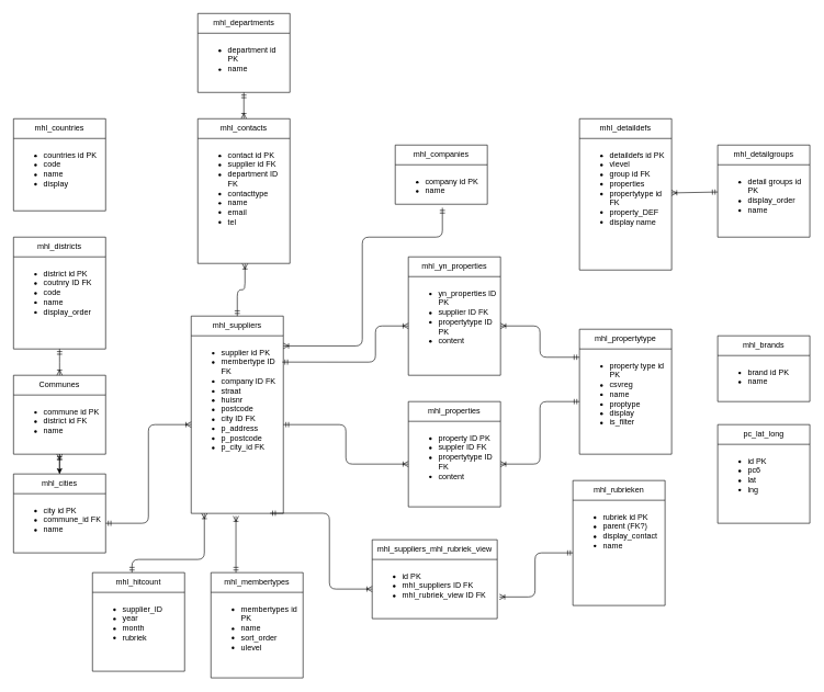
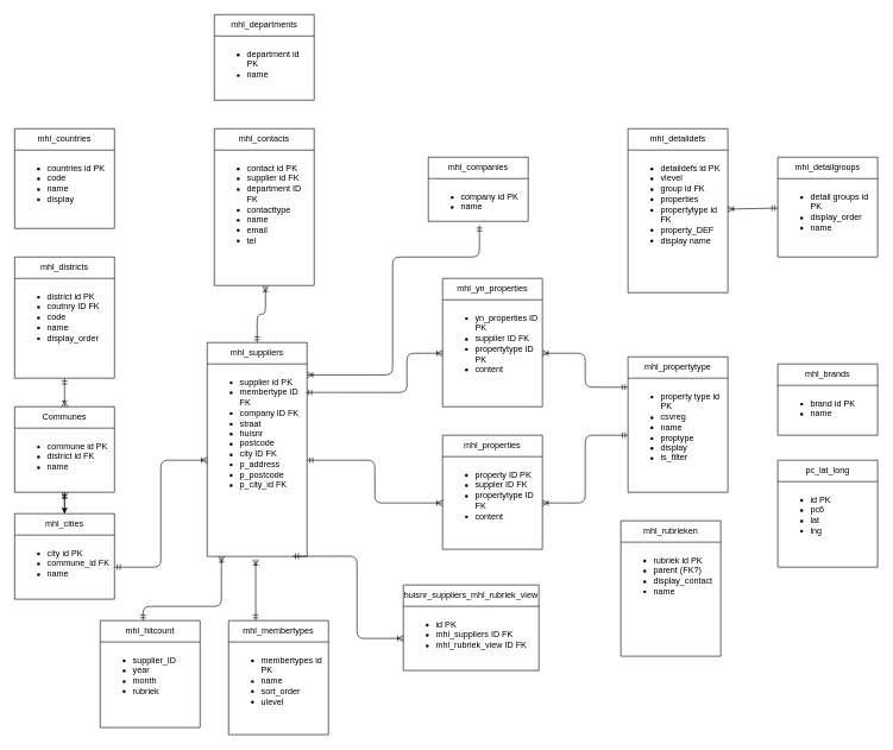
  <mxCell id="0" />
  <mxCell id="1" parent="0" />
  <mxCell id="2" value="mhl_brands" style="swimlane;fontStyle=0;childLayout=stackLayout;horizontal=1;startSize=30;horizontalStack=0;resizeParent=1;resizeParentMax=0;resizeLast=0;collapsible=1;marginBottom=0;whiteSpace=wrap;html=1;verticalAlign=top;" parent="1" vertex="1"><mxGeometry x="1090" y="510" width="140" height="100" as="geometry" /></mxCell>
  <mxCell id="3" value="&lt;ul&gt;&lt;li&gt;brand id PK&lt;/li&gt;&lt;li&gt;name&lt;/li&gt;&lt;/ul&gt;" style="text;strokeColor=none;fillColor=none;align=left;verticalAlign=top;spacingLeft=4;spacingRight=4;overflow=hidden;points=[[0,0.5],[1,0.5]];portConstraint=eastwest;rotatable=0;whiteSpace=wrap;html=1;" parent="2" vertex="1"><mxGeometry y="30" width="140" height="70" as="geometry" /></mxCell>
  <mxCell id="4" value="" style="edgeStyle=none;html=1;endArrow=ERmandOne;endFill=0;" parent="1" source="5" target="8" edge="1"><mxGeometry relative="1" as="geometry" /></mxCell>
  <mxCell id="5" value="mhl_cities" style="swimlane;fontStyle=0;childLayout=stackLayout;horizontal=1;startSize=30;horizontalStack=0;resizeParent=1;resizeParentMax=0;resizeLast=0;collapsible=1;marginBottom=0;whiteSpace=wrap;html=1;verticalAlign=top;" parent="1" vertex="1"><mxGeometry x="20" y="720" width="140" height="120" as="geometry" /></mxCell>
  <mxCell id="6" value="&lt;ul&gt;&lt;li&gt;city id PK&lt;/li&gt;&lt;li&gt;commune_id FK&lt;/li&gt;&lt;li&gt;name&lt;/li&gt;&lt;/ul&gt;" style="text;strokeColor=none;fillColor=none;align=left;verticalAlign=top;spacingLeft=4;spacingRight=4;overflow=hidden;points=[[0,0.5],[1,0.5]];portConstraint=eastwest;rotatable=0;whiteSpace=wrap;html=1;" parent="5" vertex="1"><mxGeometry y="30" width="140" height="90" as="geometry" /></mxCell>
  <mxCell id="7" value="Communes" style="swimlane;fontStyle=0;childLayout=stackLayout;horizontal=1;startSize=30;horizontalStack=0;resizeParent=1;resizeParentMax=0;resizeLast=0;collapsible=1;marginBottom=0;whiteSpace=wrap;html=1;verticalAlign=top;" parent="1" vertex="1"><mxGeometry x="20" y="570" width="140" height="120" as="geometry" /></mxCell>
  <mxCell id="8" value="&lt;ul&gt;&lt;li&gt;commune id PK&lt;/li&gt;&lt;li&gt;district id FK&lt;/li&gt;&lt;li&gt;name&lt;/li&gt;&lt;/ul&gt;" style="text;strokeColor=none;fillColor=none;align=left;verticalAlign=top;spacingLeft=4;spacingRight=4;overflow=hidden;points=[[0,0.5],[1,0.5]];portConstraint=eastwest;rotatable=0;whiteSpace=wrap;html=1;" parent="7" vertex="1"><mxGeometry y="30" width="140" height="90" as="geometry" /></mxCell>
  <mxCell id="9" value="mhl_companies" style="swimlane;fontStyle=0;childLayout=stackLayout;horizontal=1;startSize=30;horizontalStack=0;resizeParent=1;resizeParentMax=0;resizeLast=0;collapsible=1;marginBottom=0;whiteSpace=wrap;html=1;verticalAlign=top;" parent="1" vertex="1"><mxGeometry x="600" y="220" width="140" height="90" as="geometry" /></mxCell>
  <mxCell id="10" value="&lt;ul&gt;&lt;li&gt;company id PK&lt;/li&gt;&lt;li&gt;name&lt;/li&gt;&lt;/ul&gt;" style="text;strokeColor=none;fillColor=none;align=left;verticalAlign=top;spacingLeft=4;spacingRight=4;overflow=hidden;points=[[0,0.5],[1,0.5]];portConstraint=eastwest;rotatable=0;whiteSpace=wrap;html=1;" parent="9" vertex="1"><mxGeometry y="30" width="140" height="60" as="geometry" /></mxCell>
- <mxCell id="11" value="" style="edgeStyle=none;html=1;endArrow=ERmandOne;endFill=0;startArrow=ERoneToMany;startFill=0;" parent="1" source="12" target="17" edge="1"><mxGeometry relative="1" as="geometry" /></mxCell>
  <mxCell id="12" value="mhl_contacts" style="swimlane;fontStyle=0;childLayout=stackLayout;horizontal=1;startSize=30;horizontalStack=0;resizeParent=1;resizeParentMax=0;resizeLast=0;collapsible=1;marginBottom=0;whiteSpace=wrap;html=1;verticalAlign=top;" parent="1" vertex="1"><mxGeometry x="300" y="180" width="140" height="220" as="geometry" /></mxCell>
  <mxCell id="13" value="&lt;ul&gt;&lt;li&gt;contact id PK&lt;/li&gt;&lt;li&gt;supplier id FK&lt;/li&gt;&lt;li&gt;department ID FK&lt;/li&gt;&lt;li&gt;contacttype&lt;/li&gt;&lt;li&gt;name&lt;/li&gt;&lt;li&gt;email&lt;/li&gt;&lt;li&gt;tel&lt;/li&gt;&lt;/ul&gt;" style="text;strokeColor=none;fillColor=none;align=left;verticalAlign=top;spacingLeft=4;spacingRight=4;overflow=hidden;points=[[0,0.5],[1,0.5]];portConstraint=eastwest;rotatable=0;whiteSpace=wrap;html=1;" parent="12" vertex="1"><mxGeometry y="30" width="140" height="190" as="geometry" /></mxCell>
  <mxCell id="14" value="mhl_countries" style="swimlane;fontStyle=0;childLayout=stackLayout;horizontal=1;startSize=30;horizontalStack=0;resizeParent=1;resizeParentMax=0;resizeLast=0;collapsible=1;marginBottom=0;whiteSpace=wrap;html=1;verticalAlign=top;" parent="1" vertex="1"><mxGeometry x="20" y="180" width="140" height="140" as="geometry" /></mxCell>
  <mxCell id="15" value="&lt;ul&gt;&lt;li&gt;countries id PK&lt;/li&gt;&lt;li&gt;code&lt;/li&gt;&lt;li&gt;name&lt;/li&gt;&lt;li&gt;display&lt;/li&gt;&lt;/ul&gt;" style="text;strokeColor=none;fillColor=none;align=left;verticalAlign=top;spacingLeft=4;spacingRight=4;overflow=hidden;points=[[0,0.5],[1,0.5]];portConstraint=eastwest;rotatable=0;whiteSpace=wrap;html=1;" parent="14" vertex="1"><mxGeometry y="30" width="140" height="110" as="geometry" /></mxCell>
  <mxCell id="16" value="mhl_departments" style="swimlane;fontStyle=0;childLayout=stackLayout;horizontal=1;startSize=30;horizontalStack=0;resizeParent=1;resizeParentMax=0;resizeLast=0;collapsible=1;marginBottom=0;whiteSpace=wrap;html=1;verticalAlign=top;" parent="1" vertex="1"><mxGeometry x="300" y="20" width="140" height="120" as="geometry" /></mxCell>
  <mxCell id="17" value="&lt;ul&gt;&lt;li&gt;department id PK&lt;/li&gt;&lt;li&gt;name&lt;/li&gt;&lt;/ul&gt;" style="text;strokeColor=none;fillColor=none;align=left;verticalAlign=top;spacingLeft=4;spacingRight=4;overflow=hidden;points=[[0,0.5],[1,0.5]];portConstraint=eastwest;rotatable=0;whiteSpace=wrap;html=1;" parent="16" vertex="1"><mxGeometry y="30" width="140" height="90" as="geometry" /></mxCell>
  <mxCell id="18" value="mhl_detaildefs" style="swimlane;fontStyle=0;childLayout=stackLayout;horizontal=1;startSize=30;horizontalStack=0;resizeParent=1;resizeParentMax=0;resizeLast=0;collapsible=1;marginBottom=0;whiteSpace=wrap;html=1;verticalAlign=top;" parent="1" vertex="1"><mxGeometry x="880" y="180" width="140" height="230" as="geometry" /></mxCell>
  <mxCell id="19" value="&lt;ul&gt;&lt;li&gt;detaildefs id PK&lt;/li&gt;&lt;li&gt;vlevel&lt;/li&gt;&lt;li&gt;group id FK&lt;/li&gt;&lt;li&gt;properties&lt;/li&gt;&lt;li&gt;propertytype id FK&lt;/li&gt;&lt;li&gt;property_DEF&lt;/li&gt;&lt;li&gt;display name&lt;/li&gt;&lt;/ul&gt;" style="text;strokeColor=none;fillColor=none;align=left;verticalAlign=top;spacingLeft=4;spacingRight=4;overflow=hidden;points=[[0,0.5],[1,0.5]];portConstraint=eastwest;rotatable=0;whiteSpace=wrap;html=1;" parent="18" vertex="1"><mxGeometry y="30" width="140" height="200" as="geometry" /></mxCell>
  <mxCell id="20" style="edgeStyle=none;html=1;entryX=0.999;entryY=0.414;entryDx=0;entryDy=0;entryPerimeter=0;endArrow=ERoneToMany;endFill=0;startArrow=ERmandOne;startFill=0;" parent="1" source="21" target="19" edge="1"><mxGeometry relative="1" as="geometry"><mxPoint x="1030" y="290" as="targetPoint" /></mxGeometry></mxCell>
  <mxCell id="21" value="mhl_detailgroups" style="swimlane;fontStyle=0;childLayout=stackLayout;horizontal=1;startSize=30;horizontalStack=0;resizeParent=1;resizeParentMax=0;resizeLast=0;collapsible=1;marginBottom=0;whiteSpace=wrap;html=1;verticalAlign=top;" parent="1" vertex="1"><mxGeometry x="1090" y="220" width="140" height="140" as="geometry" /></mxCell>
  <mxCell id="22" value="&lt;ul&gt;&lt;li&gt;detail groups id PK&lt;/li&gt;&lt;li&gt;display_order&lt;/li&gt;&lt;li&gt;name&lt;/li&gt;&lt;/ul&gt;" style="text;strokeColor=none;fillColor=none;align=left;verticalAlign=top;spacingLeft=4;spacingRight=4;overflow=hidden;points=[[0,0.5],[1,0.5]];portConstraint=eastwest;rotatable=0;whiteSpace=wrap;html=1;" parent="21" vertex="1"><mxGeometry y="30" width="140" height="110" as="geometry" /></mxCell>
  <mxCell id="23" value="mhl_districts" style="swimlane;fontStyle=0;childLayout=stackLayout;horizontal=1;startSize=30;horizontalStack=0;resizeParent=1;resizeParentMax=0;resizeLast=0;collapsible=1;marginBottom=0;whiteSpace=wrap;html=1;verticalAlign=top;" parent="1" vertex="1"><mxGeometry x="20" y="360" width="140" height="170" as="geometry" /></mxCell>
  <mxCell id="24" value="&lt;ul&gt;&lt;li&gt;district id PK&lt;/li&gt;&lt;li&gt;coutnry ID FK&lt;/li&gt;&lt;li&gt;code&lt;/li&gt;&lt;li&gt;name&lt;/li&gt;&lt;li&gt;display_order&lt;/li&gt;&lt;/ul&gt;" style="text;strokeColor=none;fillColor=none;align=left;verticalAlign=top;spacingLeft=4;spacingRight=4;overflow=hidden;points=[[0,0.5],[1,0.5]];portConstraint=eastwest;rotatable=0;whiteSpace=wrap;html=1;" parent="23" vertex="1"><mxGeometry y="30" width="140" height="140" as="geometry" /></mxCell>
  <mxCell id="25" style="edgeStyle=orthogonalEdgeStyle;html=1;endArrow=ERoneToMany;endFill=0;startArrow=ERmandOne;startFill=0;" parent="1" source="26" target="38" edge="1"><mxGeometry relative="1" as="geometry"><Array as="points"><mxPoint x="200" y="850" /><mxPoint x="310" y="850" /></Array></mxGeometry></mxCell>
  <mxCell id="26" value="mhl_hitcount" style="swimlane;fontStyle=0;childLayout=stackLayout;horizontal=1;startSize=30;horizontalStack=0;resizeParent=1;resizeParentMax=0;resizeLast=0;collapsible=1;marginBottom=0;whiteSpace=wrap;html=1;verticalAlign=top;" parent="1" vertex="1"><mxGeometry x="140" y="870" width="140" height="150" as="geometry" /></mxCell>
  <mxCell id="27" value="&lt;ul&gt;&lt;li&gt;supplier_ID&lt;/li&gt;&lt;li&gt;year&lt;/li&gt;&lt;li&gt;month&amp;nbsp;&amp;nbsp;&lt;/li&gt;&lt;li&gt;rubriek&amp;nbsp;&lt;/li&gt;&lt;/ul&gt;" style="text;strokeColor=none;fillColor=none;align=left;verticalAlign=top;spacingLeft=4;spacingRight=4;overflow=hidden;points=[[0,0.5],[1,0.5]];portConstraint=eastwest;rotatable=0;whiteSpace=wrap;html=1;" parent="26" vertex="1"><mxGeometry y="30" width="140" height="120" as="geometry" /></mxCell>
  <mxCell id="28" value="mhl_membertypes" style="swimlane;fontStyle=0;childLayout=stackLayout;horizontal=1;startSize=30;horizontalStack=0;resizeParent=1;resizeParentMax=0;resizeLast=0;collapsible=1;marginBottom=0;whiteSpace=wrap;html=1;verticalAlign=top;" parent="1" vertex="1"><mxGeometry x="320" y="870" width="140" height="160" as="geometry" /></mxCell>
  <mxCell id="29" value="&lt;ul&gt;&lt;li&gt;membertypes id PK&lt;/li&gt;&lt;li&gt;name&lt;/li&gt;&lt;li&gt;sort_order&lt;/li&gt;&lt;li&gt;ulevel&lt;/li&gt;&lt;/ul&gt;" style="text;strokeColor=none;fillColor=none;align=left;verticalAlign=top;spacingLeft=4;spacingRight=4;overflow=hidden;points=[[0,0.5],[1,0.5]];portConstraint=eastwest;rotatable=0;whiteSpace=wrap;html=1;" parent="28" vertex="1"><mxGeometry y="30" width="140" height="130" as="geometry" /></mxCell>
  <mxCell id="30" value="mhl_properties" style="swimlane;fontStyle=0;childLayout=stackLayout;horizontal=1;startSize=30;horizontalStack=0;resizeParent=1;resizeParentMax=0;resizeLast=0;collapsible=1;marginBottom=0;whiteSpace=wrap;html=1;verticalAlign=top;" parent="1" vertex="1"><mxGeometry x="620" y="610" width="140" height="160" as="geometry" /></mxCell>
  <mxCell id="31" value="&lt;ul&gt;&lt;li&gt;property ID PK&lt;/li&gt;&lt;li&gt;suppler ID FK&lt;/li&gt;&lt;li&gt;propertytype ID FK&lt;/li&gt;&lt;li&gt;content&lt;/li&gt;&lt;/ul&gt;" style="text;strokeColor=none;fillColor=none;align=left;verticalAlign=top;spacingLeft=4;spacingRight=4;overflow=hidden;points=[[0,0.5],[1,0.5]];portConstraint=eastwest;rotatable=0;whiteSpace=wrap;html=1;" parent="30" vertex="1"><mxGeometry y="30" width="140" height="130" as="geometry" /></mxCell>
  <mxCell id="32" value="mhl_propertytype" style="swimlane;fontStyle=0;childLayout=stackLayout;horizontal=1;startSize=30;horizontalStack=0;resizeParent=1;resizeParentMax=0;resizeLast=0;collapsible=1;marginBottom=0;whiteSpace=wrap;html=1;verticalAlign=top;" parent="1" vertex="1"><mxGeometry x="880" y="500" width="140" height="190" as="geometry" /></mxCell>
  <mxCell id="33" value="&lt;ul&gt;&lt;li&gt;property type id PK&lt;/li&gt;&lt;li&gt;csvreg&lt;/li&gt;&lt;li&gt;name&lt;/li&gt;&lt;li&gt;proptype&lt;/li&gt;&lt;li&gt;display&lt;/li&gt;&lt;li&gt;is_filter&lt;/li&gt;&lt;/ul&gt;" style="text;strokeColor=none;fillColor=none;align=left;verticalAlign=top;spacingLeft=4;spacingRight=4;overflow=hidden;points=[[0,0.5],[1,0.5]];portConstraint=eastwest;rotatable=0;whiteSpace=wrap;html=1;" parent="32" vertex="1"><mxGeometry y="30" width="140" height="160" as="geometry" /></mxCell>
  <mxCell id="34" value="mhl_rubrieken" style="swimlane;fontStyle=0;childLayout=stackLayout;horizontal=1;startSize=30;horizontalStack=0;resizeParent=1;resizeParentMax=0;resizeLast=0;collapsible=1;marginBottom=0;whiteSpace=wrap;html=1;verticalAlign=top;" parent="1" vertex="1"><mxGeometry x="870" y="730" width="140" height="190" as="geometry" /></mxCell>
  <mxCell id="35" value="&lt;ul&gt;&lt;li&gt;rubriek id PK&lt;/li&gt;&lt;li&gt;parent (FK?)&lt;/li&gt;&lt;li&gt;display_contact&lt;/li&gt;&lt;li&gt;name&lt;/li&gt;&lt;/ul&gt;" style="text;strokeColor=none;fillColor=none;align=left;verticalAlign=top;spacingLeft=4;spacingRight=4;overflow=hidden;points=[[0,0.5],[1,0.5]];portConstraint=eastwest;rotatable=0;whiteSpace=wrap;html=1;" parent="34" vertex="1"><mxGeometry y="30" width="140" height="160" as="geometry" /></mxCell>
  <mxCell id="36" style="edgeStyle=orthogonalEdgeStyle;html=1;exitX=0.989;exitY=0.148;exitDx=0;exitDy=0;entryX=0;entryY=0.5;entryDx=0;entryDy=0;exitPerimeter=0;endArrow=ERoneToMany;endFill=0;startArrow=ERmandOne;startFill=0;" parent="1" source="38" target="42" edge="1"><mxGeometry relative="1" as="geometry"><Array as="points"><mxPoint x="570" y="550" /><mxPoint x="570" y="495" /></Array></mxGeometry></mxCell>
  <mxCell id="37" value="mhl_suppliers" style="swimlane;fontStyle=0;childLayout=stackLayout;horizontal=1;startSize=30;horizontalStack=0;resizeParent=1;resizeParentMax=0;resizeLast=0;collapsible=1;marginBottom=0;whiteSpace=wrap;html=1;verticalAlign=top;" parent="1" vertex="1"><mxGeometry x="290" y="480" width="140" height="300" as="geometry" /></mxCell>
  <mxCell id="38" value="&lt;ul&gt;&lt;li&gt;supplier id PK&lt;/li&gt;&lt;li&gt;membertype ID FK&lt;/li&gt;&lt;li&gt;company ID FK&lt;/li&gt;&lt;li&gt;straat&lt;/li&gt;&lt;li&gt;huisnr&lt;/li&gt;&lt;li&gt;postcode&lt;/li&gt;&lt;li&gt;city ID FK&lt;/li&gt;&lt;li&gt;p_address&lt;/li&gt;&lt;li&gt;p_postcode&lt;/li&gt;&lt;li&gt;p_city_id FK&lt;/li&gt;&lt;/ul&gt;" style="text;strokeColor=none;fillColor=none;align=left;verticalAlign=top;spacingLeft=4;spacingRight=4;overflow=hidden;points=[[0,0.5],[1,0.5]];portConstraint=eastwest;rotatable=0;whiteSpace=wrap;html=1;" parent="37" vertex="1"><mxGeometry y="30" width="140" height="270" as="geometry" /></mxCell>
- <mxCell id="39" value="mhl_suppliers_mhl_rubriek_view" style="swimlane;fontStyle=0;childLayout=stackLayout;horizontal=1;startSize=30;horizontalStack=0;resizeParent=1;resizeParentMax=0;resizeLast=0;collapsible=1;marginBottom=0;whiteSpace=wrap;html=1;verticalAlign=top;" parent="1" vertex="1"><mxGeometry x="565" y="820" width="190" height="120" as="geometry" /></mxCell>
+ <mxCell id="39" value="huisnr_suppliers_mhl_rubriek_view" style="swimlane;fontStyle=0;childLayout=stackLayout;horizontal=1;startSize=30;horizontalStack=0;resizeParent=1;resizeParentMax=0;resizeLast=0;collapsible=1;marginBottom=0;whiteSpace=wrap;html=1;verticalAlign=top;" parent="1" vertex="1"><mxGeometry x="565" y="820" width="190" height="120" as="geometry" /></mxCell>
  <mxCell id="40" value="&lt;ul&gt;&lt;li&gt;id PK&lt;/li&gt;&lt;li&gt;mhl_suppliers ID FK&lt;/li&gt;&lt;li&gt;mhl_rubriek_view ID FK&lt;/li&gt;&lt;/ul&gt;" style="text;strokeColor=none;fillColor=none;align=left;verticalAlign=top;spacingLeft=4;spacingRight=4;overflow=hidden;points=[[0,0.5],[1,0.5]];portConstraint=eastwest;rotatable=0;whiteSpace=wrap;html=1;" parent="39" vertex="1"><mxGeometry y="30" width="190" height="90" as="geometry" /></mxCell>
  <mxCell id="41" value="mhl_yn_properties" style="swimlane;fontStyle=0;childLayout=stackLayout;horizontal=1;startSize=30;horizontalStack=0;resizeParent=1;resizeParentMax=0;resizeLast=0;collapsible=1;marginBottom=0;whiteSpace=wrap;html=1;verticalAlign=top;" parent="1" vertex="1"><mxGeometry x="620" y="390" width="140" height="180" as="geometry" /></mxCell>
  <mxCell id="42" value="&lt;ul&gt;&lt;li&gt;yn_properties ID PK&lt;/li&gt;&lt;li&gt;supplier ID FK&lt;/li&gt;&lt;li&gt;propertytype ID PK&lt;/li&gt;&lt;li&gt;content&lt;/li&gt;&lt;/ul&gt;" style="text;strokeColor=none;fillColor=none;align=left;verticalAlign=top;spacingLeft=4;spacingRight=4;overflow=hidden;points=[[0,0.5],[1,0.5]];portConstraint=eastwest;rotatable=0;whiteSpace=wrap;html=1;" parent="41" vertex="1"><mxGeometry y="30" width="140" height="150" as="geometry" /></mxCell>
  <mxCell id="43" value="pc_lat_long" style="swimlane;fontStyle=0;childLayout=stackLayout;horizontal=1;startSize=30;horizontalStack=0;resizeParent=1;resizeParentMax=0;resizeLast=0;collapsible=1;marginBottom=0;whiteSpace=wrap;html=1;verticalAlign=top;" parent="1" vertex="1"><mxGeometry x="1090" y="645" width="140" height="150" as="geometry" /></mxCell>
  <mxCell id="44" value="&lt;ul&gt;&lt;li&gt;id PK&lt;/li&gt;&lt;li&gt;pc6&amp;nbsp;&lt;/li&gt;&lt;li&gt;lat&lt;/li&gt;&lt;li&gt;lng&lt;/li&gt;&lt;/ul&gt;" style="text;strokeColor=none;fillColor=none;align=left;verticalAlign=top;spacingLeft=4;spacingRight=4;overflow=hidden;points=[[0,0.5],[1,0.5]];portConstraint=eastwest;rotatable=0;whiteSpace=wrap;html=1;" parent="43" vertex="1"><mxGeometry y="30" width="140" height="120" as="geometry" /></mxCell>
  <mxCell id="45" style="edgeStyle=elbowEdgeStyle;html=1;entryX=0.5;entryY=0;entryDx=0;entryDy=0;elbow=vertical;endArrow=ERoneToMany;endFill=0;startArrow=ERmandOne;startFill=0;" parent="1" source="24" target="7" edge="1"><mxGeometry relative="1" as="geometry" /></mxCell>
  <mxCell id="46" style="edgeStyle=elbowEdgeStyle;html=1;elbow=vertical;startArrow=ERoneToMany;startFill=0;" parent="1" source="8" target="5" edge="1"><mxGeometry relative="1" as="geometry" /></mxCell>
- <mxCell id="47" value="" style="edgeStyle=orthogonalEdgeStyle;html=1;elbow=vertical;endArrow=ERoneToMany;endFill=0;startArrow=ERmandOne;startFill=0;entryX=1.018;entryY=0.633;entryDx=0;entryDy=0;entryPerimeter=0;exitX=0;exitY=0.5;exitDx=0;exitDy=0;" parent="1" source="35" target="40" edge="1"><mxGeometry relative="1" as="geometry"><mxPoint x="850" y="907" as="sourcePoint" /></mxGeometry></mxCell>
  <mxCell id="48" style="edgeStyle=elbowEdgeStyle;html=1;entryX=0.512;entryY=1.002;entryDx=0;entryDy=0;entryPerimeter=0;elbow=vertical;endArrow=ERoneToMany;endFill=0;startArrow=ERmandOne;startFill=0;" parent="1" source="37" target="13" edge="1"><mxGeometry relative="1" as="geometry" /></mxCell>
  <mxCell id="49" style="edgeStyle=orthogonalEdgeStyle;html=1;entryX=1.024;entryY=0.057;entryDx=0;entryDy=0;entryPerimeter=0;endArrow=ERoneToMany;endFill=0;startArrow=ERmandOne;startFill=0;exitX=0.512;exitY=1.089;exitDx=0;exitDy=0;exitPerimeter=0;" parent="1" source="10" edge="1"><mxGeometry relative="1" as="geometry"><mxPoint x="650" y="350" as="sourcePoint" /><mxPoint x="430" y="525.39" as="targetPoint" /><Array as="points"><mxPoint x="672" y="360" /><mxPoint x="550" y="360" /><mxPoint x="550" y="525" /></Array></mxGeometry></mxCell>
  <mxCell id="50" style="edgeStyle=elbowEdgeStyle;html=1;entryX=0;entryY=0.5;entryDx=0;entryDy=0;startArrow=ERmandOne;startFill=0;endArrow=ERoneToMany;endFill=0;" parent="1" source="6" target="38" edge="1"><mxGeometry relative="1" as="geometry" /></mxCell>
  <mxCell id="51" style="edgeStyle=elbowEdgeStyle;html=1;entryX=0.489;entryY=1.015;entryDx=0;entryDy=0;entryPerimeter=0;endArrow=ERoneToMany;endFill=0;startArrow=ERmandOne;startFill=0;" parent="1" source="28" target="38" edge="1"><mxGeometry relative="1" as="geometry" /></mxCell>
  <mxCell id="52" style="edgeStyle=orthogonalEdgeStyle;html=1;entryX=0.856;entryY=0.999;entryDx=0;entryDy=0;entryPerimeter=0;endArrow=ERmandOne;endFill=0;startArrow=ERoneToMany;startFill=0;" parent="1" source="40" target="38" edge="1"><mxGeometry relative="1" as="geometry"><Array as="points"><mxPoint x="500" y="895" /><mxPoint x="500" y="780" /></Array></mxGeometry></mxCell>
  <mxCell id="53" style="edgeStyle=orthogonalEdgeStyle;html=1;entryX=0;entryY=0.5;entryDx=0;entryDy=0;startArrow=ERmandOne;startFill=0;endArrow=ERoneToMany;endFill=0;" parent="1" source="38" target="31" edge="1"><mxGeometry relative="1" as="geometry" /></mxCell>
  <mxCell id="54" style="edgeStyle=orthogonalEdgeStyle;html=1;exitX=1;exitY=0.5;exitDx=0;exitDy=0;entryX=0;entryY=0.5;entryDx=0;entryDy=0;startArrow=ERoneToMany;startFill=0;endArrow=ERmandOne;endFill=0;" parent="1" source="31" target="33" edge="1"><mxGeometry relative="1" as="geometry" /></mxCell>
  <mxCell id="55" style="edgeStyle=orthogonalEdgeStyle;html=1;exitX=1;exitY=0.5;exitDx=0;exitDy=0;entryX=-0.001;entryY=0.079;entryDx=0;entryDy=0;entryPerimeter=0;startArrow=ERoneToMany;startFill=0;endArrow=ERmandOne;endFill=0;" parent="1" source="42" target="33" edge="1"><mxGeometry relative="1" as="geometry" /></mxCell>
